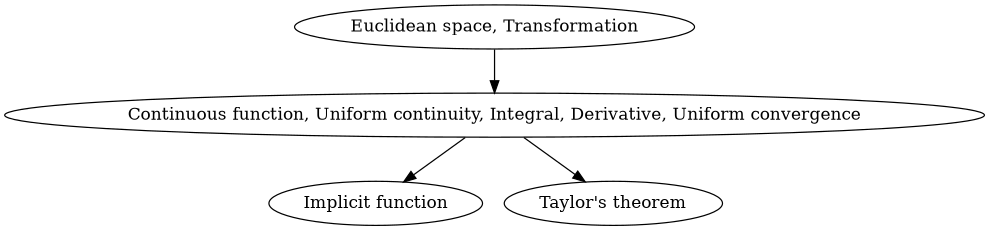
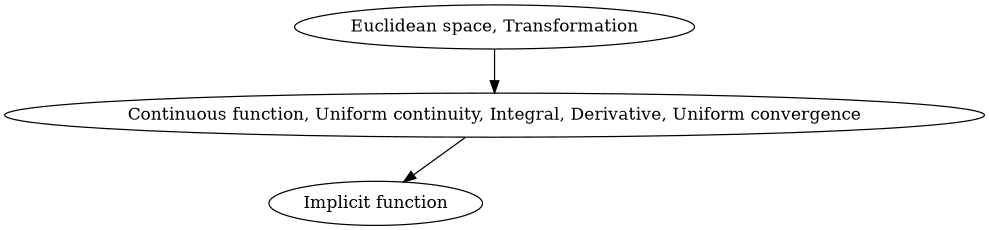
  digraph {
    "Continuous function, Uniform continuity, Integral, Derivative, Uniform convergence"
    "Implicit function"
-   "Taylor's theorem"
    "Euclidean space, Transformation"
    "Continuous function, Uniform continuity, Integral, Derivative, Uniform convergence" -> "Implicit function"
-   "Continuous function, Uniform continuity, Integral, Derivative, Uniform convergence" -> "Taylor's theorem"
    "Euclidean space, Transformation" -> "Continuous function, Uniform continuity, Integral, Derivative, Uniform convergence"
  }
